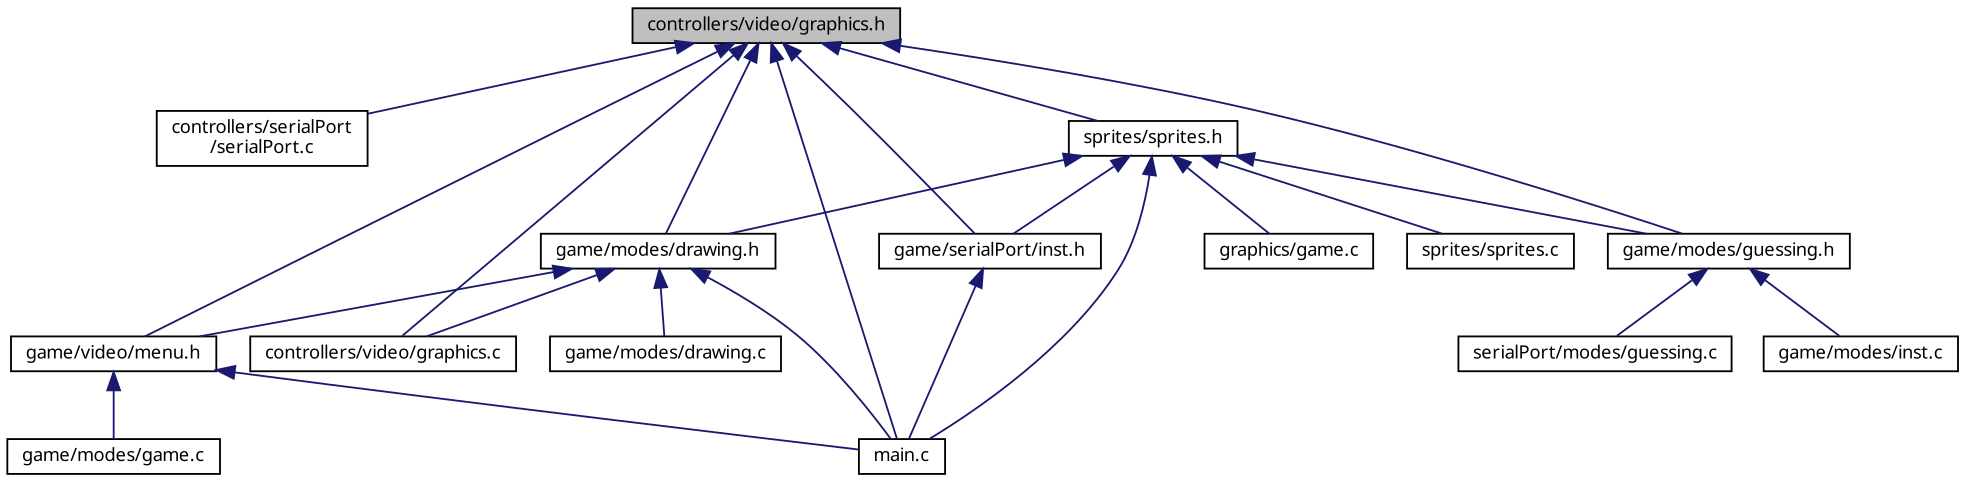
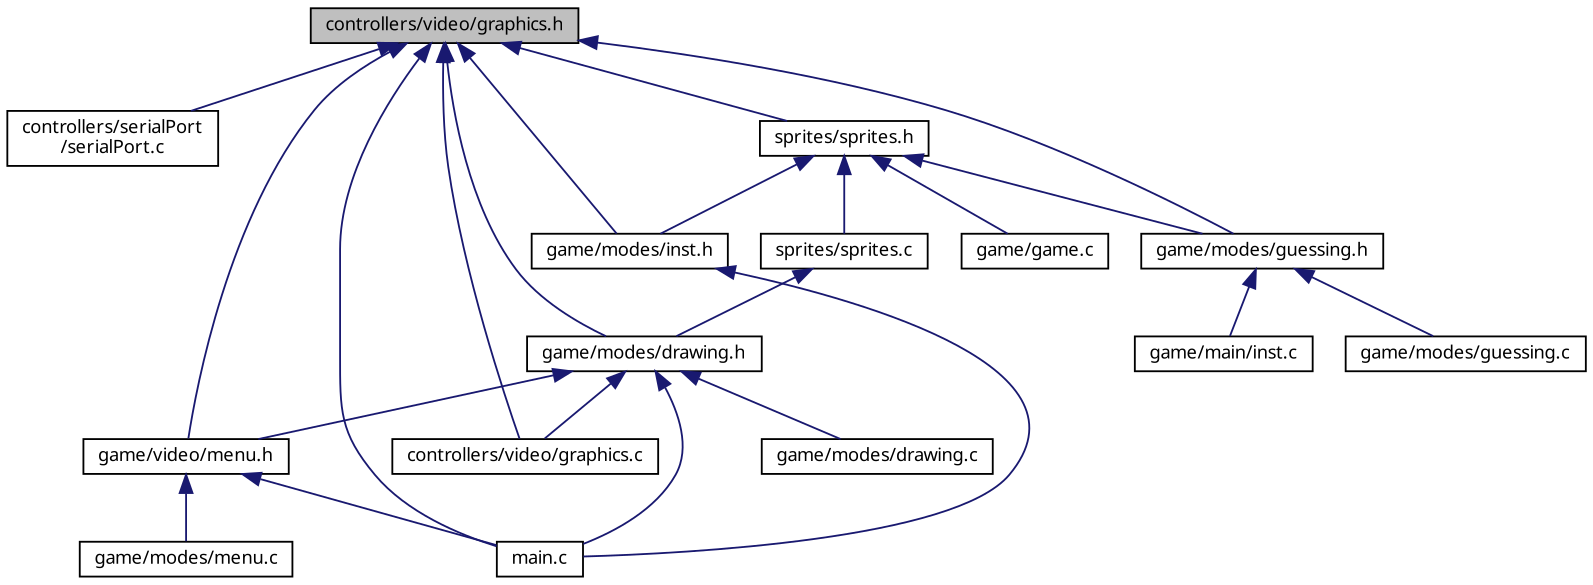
  digraph {
    fontname="Noto Sans"
    node [color=black fillcolor=white fontname="Noto Sans" fontsize=10 shape=record style=filled]
    edge [color=midnightblue dir=back fontname="Noto Sans" fontsize=10 labelfontname=Helvetica labelfontsize=10 style=solid]
    n1 [fillcolor=grey75 fontcolor=black height=0.2 label="controllers/video/graphics.h" width=0.4]
    n2 [height=0.2 label="controllers/serialPort\l/serialPort.c" width=0.4]
    n3 [height=0.2 label="controllers/video/graphics.c" width=0.4]
    n4 [height=0.2 label="game/modes/drawing.h" width=0.4]
    n5 [height=0.2 label="game/video/menu.h" width=0.4]
    n6 [height=0.2 label="main.c" width=0.4]
    n7 [height=0.2 label="game/modes/guessing.h" width=0.4]
-   n8 [height=0.2 label="game/serialPort/inst.h" width=0.4]
+   n8 [height=0.2 label="game/modes/inst.h" width=0.4]
    n9 [height=0.2 label="sprites/sprites.h" width=0.4]
    n10 [height=0.2 label="game/modes/drawing.c" width=0.4]
-   n11 [height=0.2 label="game/modes/game.c" width=0.4]
-   n12 [height=0.2 label="serialPort/modes/guessing.c" width=0.4]
-   n13 [height=0.2 label="game/modes/inst.c" width=0.4]
-   n14 [height=0.2 label="graphics/game.c" width=0.4]
+   n11 [height=0.2 label="game/modes/menu.c" width=0.4]
+   n12 [height=0.2 label="game/modes/guessing.c" width=0.4]
+   n13 [height=0.2 label="game/main/inst.c" width=0.4]
+   n14 [height=0.2 label="game/game.c" width=0.4]
    n15 [height=0.2 label="sprites/sprites.c" width=0.4]
    n1 -> n2
    n1 -> n3
    n1 -> n4
    n1 -> n5
    n1 -> n6
    n1 -> n7
    n1 -> n8
    n1 -> n9
    n4 -> n3
    n4 -> n5
    n4 -> n6
    n4 -> n10
    n5 -> n6
    n5 -> n11
    n7 -> n12
    n7 -> n13
    n8 -> n6
-   n9 -> n4
-   n9 -> n6
+   n15 -> n4
    n9 -> n7
    n9 -> n8
    n9 -> n14
    n9 -> n15
  }
